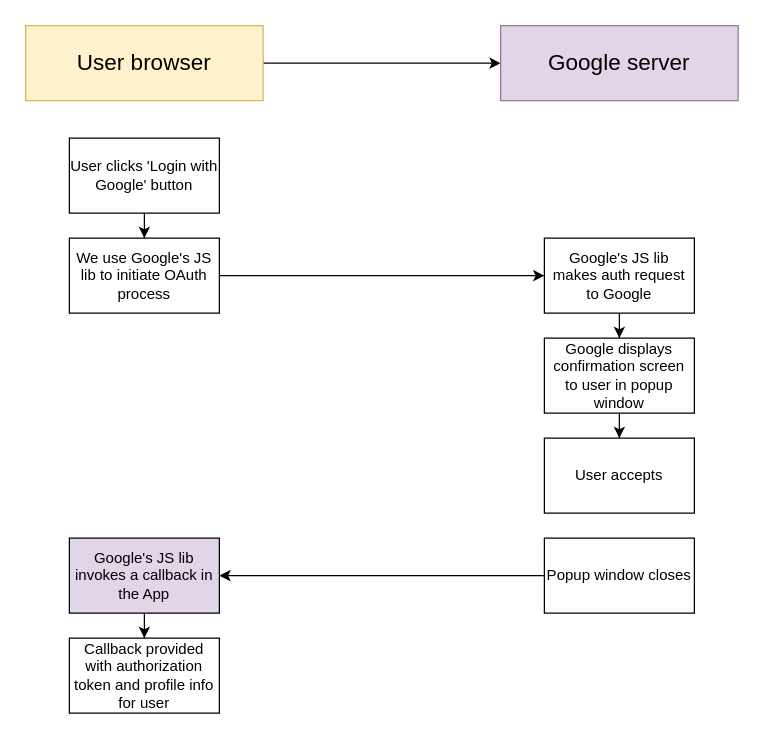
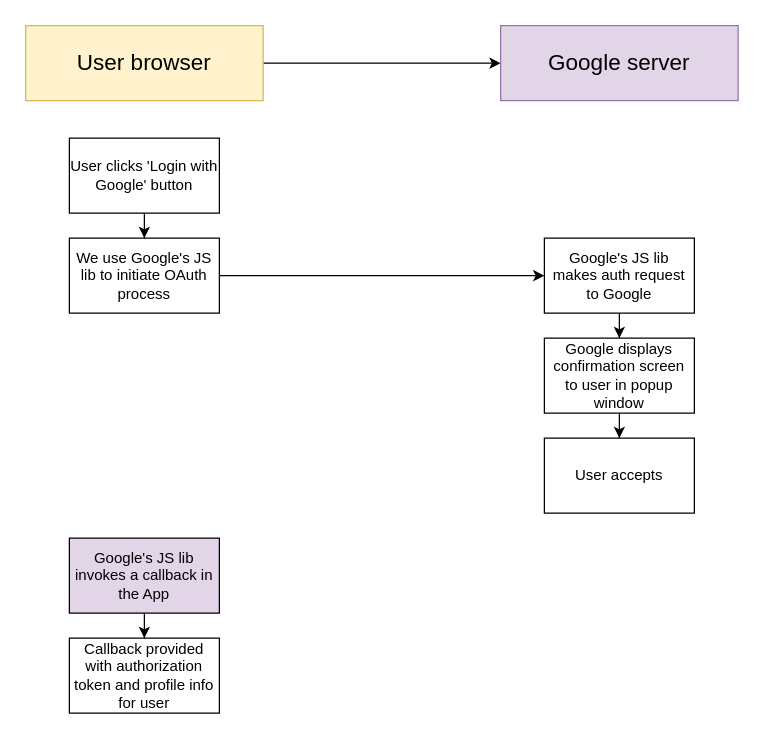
  <mxCell id="0" />
  <mxCell id="1" parent="0" />
  <mxCell id="2" value="" style="edgeStyle=orthogonalEdgeStyle;rounded=0;orthogonalLoop=1;jettySize=auto;html=1;" edge="1" parent="1" source="3" target="6"><mxGeometry relative="1" as="geometry" /></mxCell>
  <mxCell id="3" value="&lt;font style=&quot;font-size: 18px;&quot;&gt;User browser&lt;/font&gt;" style="rounded=0;whiteSpace=wrap;html=1;fillColor=#fff2cc;strokeColor=#d6b656;" vertex="1" parent="1"><mxGeometry x="20" y="20" width="190" height="60" as="geometry" /></mxCell>
  <mxCell id="4" value="" style="edgeStyle=orthogonalEdgeStyle;rounded=0;orthogonalLoop=1;jettySize=auto;html=1;fontSize=18;" edge="1" parent="1" source="5" target="8"><mxGeometry relative="1" as="geometry" /></mxCell>
  <mxCell id="5" value="User clicks 'Login with Google' button" style="rounded=0;whiteSpace=wrap;html=1;" vertex="1" parent="1"><mxGeometry x="55" y="110" width="120" height="60" as="geometry" /></mxCell>
  <mxCell id="6" value="&lt;font style=&quot;font-size: 18px;&quot;&gt;Google server&lt;/font&gt;" style="rounded=0;whiteSpace=wrap;html=1;fillColor=#e1d5e7;strokeColor=#9673a6;" vertex="1" parent="1"><mxGeometry x="400" y="20" width="190" height="60" as="geometry" /></mxCell>
  <mxCell id="7" value="" style="edgeStyle=orthogonalEdgeStyle;rounded=0;orthogonalLoop=1;jettySize=auto;html=1;fontSize=18;" edge="1" parent="1" source="8" target="10"><mxGeometry relative="1" as="geometry" /></mxCell>
  <mxCell id="8" value="We use Google's JS lib to initiate OAuth process" style="rounded=0;whiteSpace=wrap;html=1;" vertex="1" parent="1"><mxGeometry x="55" y="190" width="120" height="60" as="geometry" /></mxCell>
  <mxCell id="9" value="" style="edgeStyle=orthogonalEdgeStyle;rounded=0;orthogonalLoop=1;jettySize=auto;html=1;fontSize=18;" edge="1" parent="1" source="10" target="12"><mxGeometry relative="1" as="geometry" /></mxCell>
  <mxCell id="10" value="Google's JS lib makes auth request to Google" style="whiteSpace=wrap;html=1;rounded=0;" vertex="1" parent="1"><mxGeometry x="435" y="190" width="120" height="60" as="geometry" /></mxCell>
  <mxCell id="11" value="" style="edgeStyle=orthogonalEdgeStyle;rounded=0;orthogonalLoop=1;jettySize=auto;html=1;fontSize=18;" edge="1" parent="1" source="12" target="13"><mxGeometry relative="1" as="geometry" /></mxCell>
  <mxCell id="12" value="Google displays confirmation screen to user in popup window" style="whiteSpace=wrap;html=1;rounded=0;" vertex="1" parent="1"><mxGeometry x="435" y="270" width="120" height="60" as="geometry" /></mxCell>
  <mxCell id="13" value="User accepts" style="whiteSpace=wrap;html=1;rounded=0;" vertex="1" parent="1"><mxGeometry x="435" y="350" width="120" height="60" as="geometry" /></mxCell>
- <mxCell id="14" value="" style="edgeStyle=orthogonalEdgeStyle;rounded=0;orthogonalLoop=1;jettySize=auto;html=1;fontSize=18;" edge="1" parent="1" source="15" target="17"><mxGeometry relative="1" as="geometry" /></mxCell>
- <mxCell id="15" value="Popup window closes" style="whiteSpace=wrap;html=1;rounded=0;" vertex="1" parent="1"><mxGeometry x="435" y="430" width="120" height="60" as="geometry" /></mxCell>
  <mxCell id="16" value="" style="edgeStyle=orthogonalEdgeStyle;rounded=0;orthogonalLoop=1;jettySize=auto;html=1;fontSize=18;" edge="1" parent="1" source="17" target="18"><mxGeometry relative="1" as="geometry" /></mxCell>
  <mxCell id="17" value="Google's JS lib invokes a callback in the App" style="whiteSpace=wrap;html=1;rounded=0;fillColor=#e1d5e7;" vertex="1" parent="1"><mxGeometry x="55" y="430" width="120" height="60" as="geometry" /></mxCell>
  <mxCell id="18" value="Callback provided with authorization token and profile info for user" style="whiteSpace=wrap;html=1;rounded=0;" vertex="1" parent="1"><mxGeometry x="55" y="510" width="120" height="60" as="geometry" /></mxCell>
